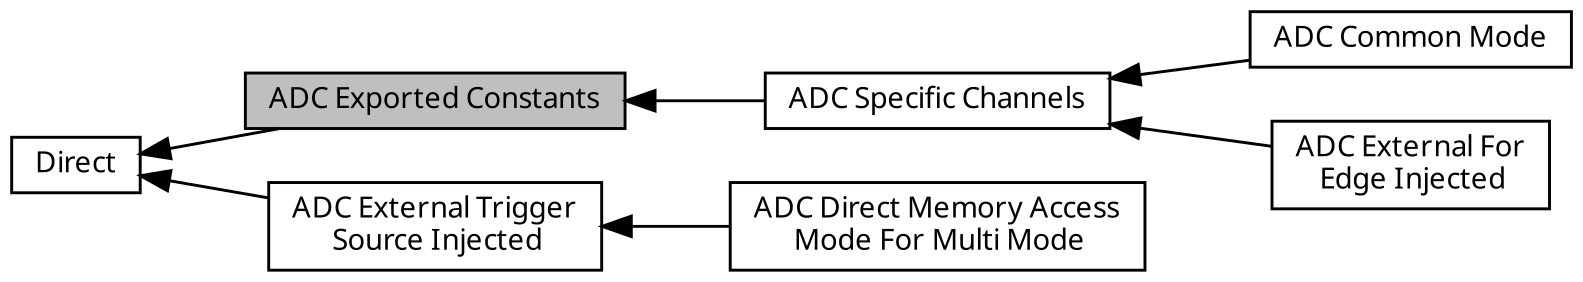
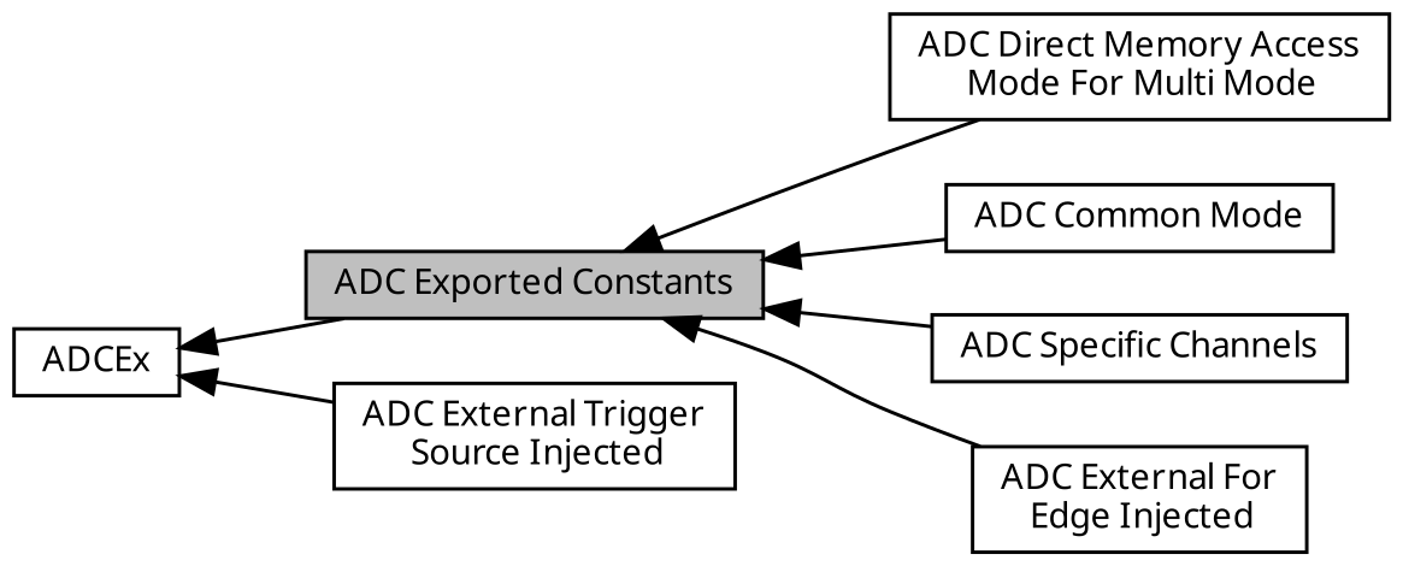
  digraph {
    fontname="Noto Sans"
    rankdir=LR
    node [color=black fillcolor=white fontname="Noto Sans" fontsize=10 shape=box style=filled]
    edge [dir=back fontname="Noto Sans" fontsize=10 labelfontname=Helvetica labelfontsize=10 shape=plaintext style=solid]
-   n1 [height=0.2 label=Direct width=0.4]
+   n1 [height=0.2 label=ADCEx width=0.4]
    n2 [fillcolor=grey75 fontcolor=black height=0.2 label="ADC Exported Constants" width=0.4]
    n3 [height=0.2 label="ADC External Trigger\l Source Injected" width=0.4]
    n4 [height=0.2 label="ADC Direct Memory Access\l Mode For Multi Mode" width=0.4]
    n5 [height=0.2 label="ADC Common Mode" width=0.4]
    n6 [height=0.2 label="ADC Specific Channels" width=0.4]
    n7 [height=0.2 label="ADC External For\l Edge Injected" width=0.4]
    n1 -> n2
    n1 -> n3
-   n3 -> n4
-   n6 -> n5
+   n2 -> n4
+   n2 -> n5
    n2 -> n6
-   n6 -> n7
+   n2 -> n7
  }
